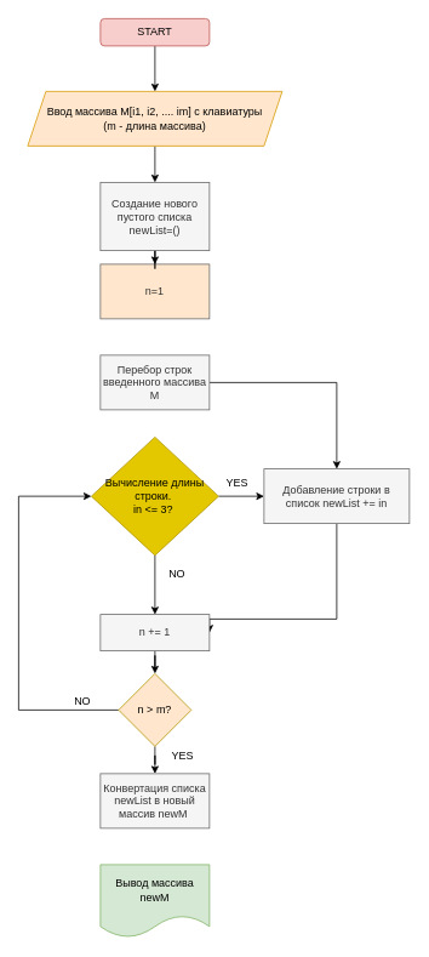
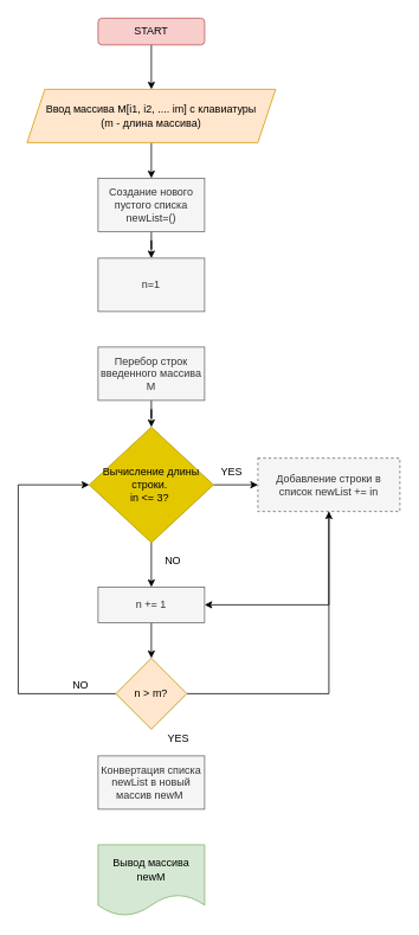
  <mxCell id="0" />
  <mxCell id="1" parent="0" />
  <mxCell id="2" value="" style="edgeStyle=orthogonalEdgeStyle;rounded=0;orthogonalLoop=1;jettySize=auto;html=1;" edge="1" parent="1" source="3" target="5"><mxGeometry relative="1" as="geometry" /></mxCell>
  <mxCell id="3" value="START" style="rounded=1;whiteSpace=wrap;html=1;fillColor=#f8cecc;strokeColor=#b85450;" vertex="1" parent="1"><mxGeometry x="110" y="20" width="120" height="30" as="geometry" /></mxCell>
  <mxCell id="4" value="" style="edgeStyle=orthogonalEdgeStyle;rounded=0;orthogonalLoop=1;jettySize=auto;html=1;" edge="1" parent="1" source="5" target="8"><mxGeometry relative="1" as="geometry" /></mxCell>
  <mxCell id="5" value="Ввод массива М[i1, i2, .... im] с клавиатуры&lt;br&gt;(m - длина массива)" style="shape=parallelogram;perimeter=parallelogramPerimeter;whiteSpace=wrap;html=1;fixedSize=1;fillColor=#ffe6cc;strokeColor=#d79b00;" vertex="1" parent="1"><mxGeometry x="30" y="100" width="280" height="60" as="geometry" /></mxCell>
- <mxCell id="6" value="n=1" style="whiteSpace=wrap;html=1;fillColor=#ffe6cc;fontColor=#333333;strokeColor=#666666;" vertex="1" parent="1"><mxGeometry x="110" y="290" width="120" height="60" as="geometry" /></mxCell>
+ <mxCell id="6" value="n=1" style="whiteSpace=wrap;html=1;fillColor=#f5f5f5;fontColor=#333333;strokeColor=#666666;" vertex="1" parent="1"><mxGeometry x="110" y="290" width="120" height="60" as="geometry" /></mxCell>
  <mxCell id="7" value="" style="edgeStyle=orthogonalEdgeStyle;rounded=0;orthogonalLoop=1;jettySize=auto;html=1;" edge="1" parent="1" source="8" target="6"><mxGeometry relative="1" as="geometry" /></mxCell>
- <mxCell id="8" value="Создание нового пустого списка newList=()" style="whiteSpace=wrap;html=1;fillColor=#f5f5f5;fontColor=#333333;strokeColor=#666666;" vertex="1" parent="1"><mxGeometry x="110" y="200" width="120" height="75" as="geometry" /></mxCell>
+ <mxCell id="8" value="Создание нового пустого списка newList=()" style="whiteSpace=wrap;html=1;fillColor=#f5f5f5;fontColor=#333333;strokeColor=#666666;" vertex="1" parent="1"><mxGeometry x="110" y="200" width="120" height="60" as="geometry" /></mxCell>
  <mxCell id="9" value="" style="edgeStyle=orthogonalEdgeStyle;rounded=0;orthogonalLoop=1;jettySize=auto;html=1;" edge="1" parent="1" source="11" target="15"><mxGeometry relative="1" as="geometry" /></mxCell>
  <mxCell id="10" value="" style="edgeStyle=orthogonalEdgeStyle;rounded=0;orthogonalLoop=1;jettySize=auto;html=1;" edge="1" parent="1" source="11" target="18"><mxGeometry relative="1" as="geometry" /></mxCell>
  <mxCell id="11" value="Вычисление длины строки.&amp;nbsp;&lt;br&gt;in &amp;lt;= 3?&amp;nbsp;" style="rhombus;whiteSpace=wrap;html=1;fillColor=#e3c800;fontColor=#000000;strokeColor=#B09500;" vertex="1" parent="1"><mxGeometry x="100" y="480" width="140" height="130" as="geometry" /></mxCell>
- <mxCell id="12" value="" style="edgeStyle=orthogonalEdgeStyle;rounded=0;orthogonalLoop=1;jettySize=auto;html=1;" edge="1" parent="1" source="13" target="15"><mxGeometry relative="1" as="geometry" /></mxCell>
+ <mxCell id="12" value="" style="edgeStyle=orthogonalEdgeStyle;rounded=0;orthogonalLoop=1;jettySize=auto;html=1;" edge="1" parent="1" source="13" target="11"><mxGeometry relative="1" as="geometry" /></mxCell>
  <mxCell id="13" value="Перебор строк введенного массива М" style="rounded=0;whiteSpace=wrap;html=1;fillColor=#f5f5f5;fontColor=#333333;strokeColor=#666666;" vertex="1" parent="1"><mxGeometry x="110" y="390" width="120" height="60" as="geometry" /></mxCell>
  <mxCell id="14" style="edgeStyle=orthogonalEdgeStyle;rounded=0;orthogonalLoop=1;jettySize=auto;html=1;entryX=1;entryY=0.5;entryDx=0;entryDy=0;" edge="1" parent="1" source="15" target="18"><mxGeometry relative="1" as="geometry"><Array as="points"><mxPoint x="370" y="680" /></Array></mxGeometry></mxCell>
- <mxCell id="15" value="Добавление строки в список newList += in" style="whiteSpace=wrap;html=1;fillColor=#f5f5f5;fontColor=#333333;strokeColor=#666666;" vertex="1" parent="1"><mxGeometry x="290" y="515" width="160" height="60" as="geometry" /></mxCell>
+ <mxCell id="15" value="Добавление строки в список newList += in" style="whiteSpace=wrap;html=1;fillColor=#f5f5f5;fontColor=#333333;strokeColor=#666666;dashed=1;" vertex="1" parent="1"><mxGeometry x="290" y="515" width="160" height="60" as="geometry" /></mxCell>
  <mxCell id="16" value="YES" style="text;html=1;align=center;verticalAlign=middle;resizable=0;points=[];autosize=1;strokeColor=none;fillColor=none;" vertex="1" parent="1"><mxGeometry x="240" y="520" width="40" height="20" as="geometry" /></mxCell>
  <mxCell id="17" value="" style="edgeStyle=orthogonalEdgeStyle;rounded=0;orthogonalLoop=1;jettySize=auto;html=1;" edge="1" parent="1" source="18" target="23"><mxGeometry relative="1" as="geometry" /></mxCell>
- <mxCell id="18" value="n += 1" style="whiteSpace=wrap;html=1;fillColor=#f5f5f5;fontColor=#333333;strokeColor=#666666;" vertex="1" parent="1"><mxGeometry x="110" y="675" width="120" height="40" as="geometry" /></mxCell>
+ <mxCell id="18" value="n += 1" style="whiteSpace=wrap;html=1;fillColor=#f5f5f5;fontColor=#333333;strokeColor=#666666;" vertex="1" parent="1"><mxGeometry x="110" y="660" width="120" height="40" as="geometry" /></mxCell>
  <mxCell id="19" value="NO" style="text;html=1;align=center;verticalAlign=middle;resizable=0;points=[];autosize=1;strokeColor=none;fillColor=none;" vertex="1" parent="1"><mxGeometry x="179" y="620" width="30" height="20" as="geometry" /></mxCell>
  <mxCell id="20" style="edgeStyle=orthogonalEdgeStyle;rounded=0;orthogonalLoop=1;jettySize=auto;html=1;exitX=0.5;exitY=1;exitDx=0;exitDy=0;" edge="1" parent="1" source="18" target="18"><mxGeometry relative="1" as="geometry" /></mxCell>
- <mxCell id="21" value="" style="edgeStyle=orthogonalEdgeStyle;rounded=0;orthogonalLoop=1;jettySize=auto;html=1;" edge="1" parent="1" source="23" target="24"><mxGeometry relative="1" as="geometry" /></mxCell>
+ <mxCell id="21" value="" style="edgeStyle=orthogonalEdgeStyle;rounded=0;orthogonalLoop=1;jettySize=auto;html=1;" edge="1" parent="1" source="23" target="15"><mxGeometry relative="1" as="geometry" /></mxCell>
  <mxCell id="22" style="edgeStyle=orthogonalEdgeStyle;rounded=0;orthogonalLoop=1;jettySize=auto;html=1;entryX=0;entryY=0.5;entryDx=0;entryDy=0;" edge="1" parent="1" source="23" target="11"><mxGeometry relative="1" as="geometry"><Array as="points"><mxPoint x="20" y="780" /><mxPoint x="20" y="545" /></Array></mxGeometry></mxCell>
  <mxCell id="23" value="n &amp;gt; m?" style="rhombus;whiteSpace=wrap;html=1;fillColor=#ffe6cc;fontColor=#000000;strokeColor=#B09500;" vertex="1" parent="1"><mxGeometry x="130" y="740" width="80" height="80" as="geometry" /></mxCell>
  <mxCell id="24" value="Конвертация списка newList в новый массив newM&amp;nbsp;" style="whiteSpace=wrap;html=1;fillColor=#f5f5f5;fontColor=#333333;strokeColor=#666666;" vertex="1" parent="1"><mxGeometry x="110" y="850" width="120" height="60" as="geometry" /></mxCell>
  <mxCell id="25" value="Вывод массива newM" style="shape=document;whiteSpace=wrap;html=1;boundedLbl=1;fillColor=#d5e8d4;strokeColor=#82b366;" vertex="1" parent="1"><mxGeometry x="110" y="950" width="120" height="80" as="geometry" /></mxCell>
  <mxCell id="26" value="YES" style="text;html=1;align=center;verticalAlign=middle;resizable=0;points=[];autosize=1;strokeColor=none;fillColor=none;" vertex="1" parent="1"><mxGeometry x="180" y="820" width="40" height="20" as="geometry" /></mxCell>
  <mxCell id="27" value="NO" style="text;html=1;align=center;verticalAlign=middle;resizable=0;points=[];autosize=1;strokeColor=none;fillColor=none;" vertex="1" parent="1"><mxGeometry x="75" y="760" width="30" height="20" as="geometry" /></mxCell>
